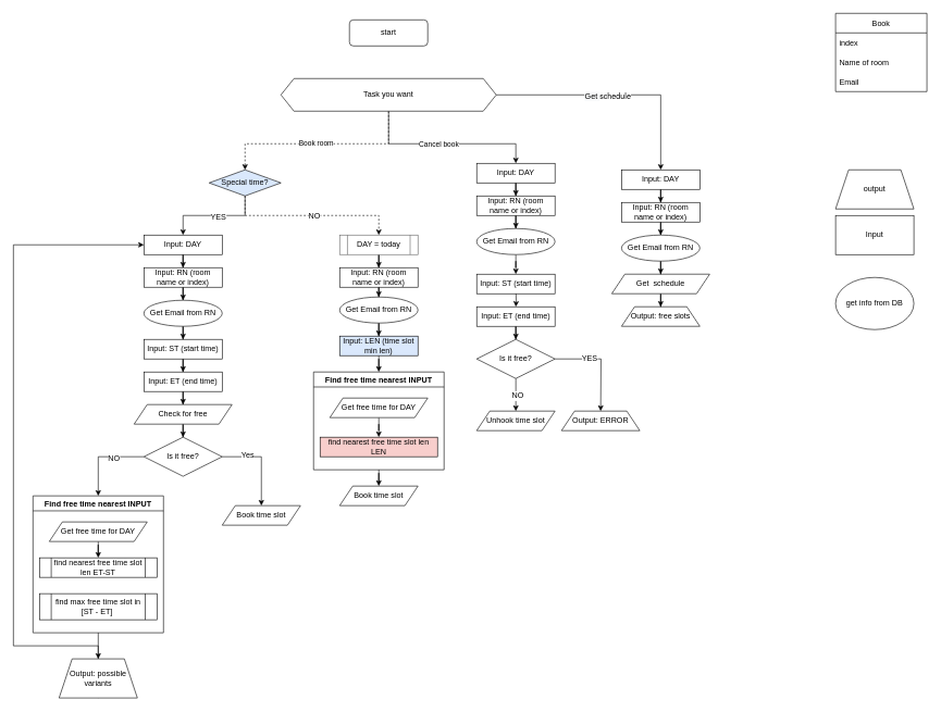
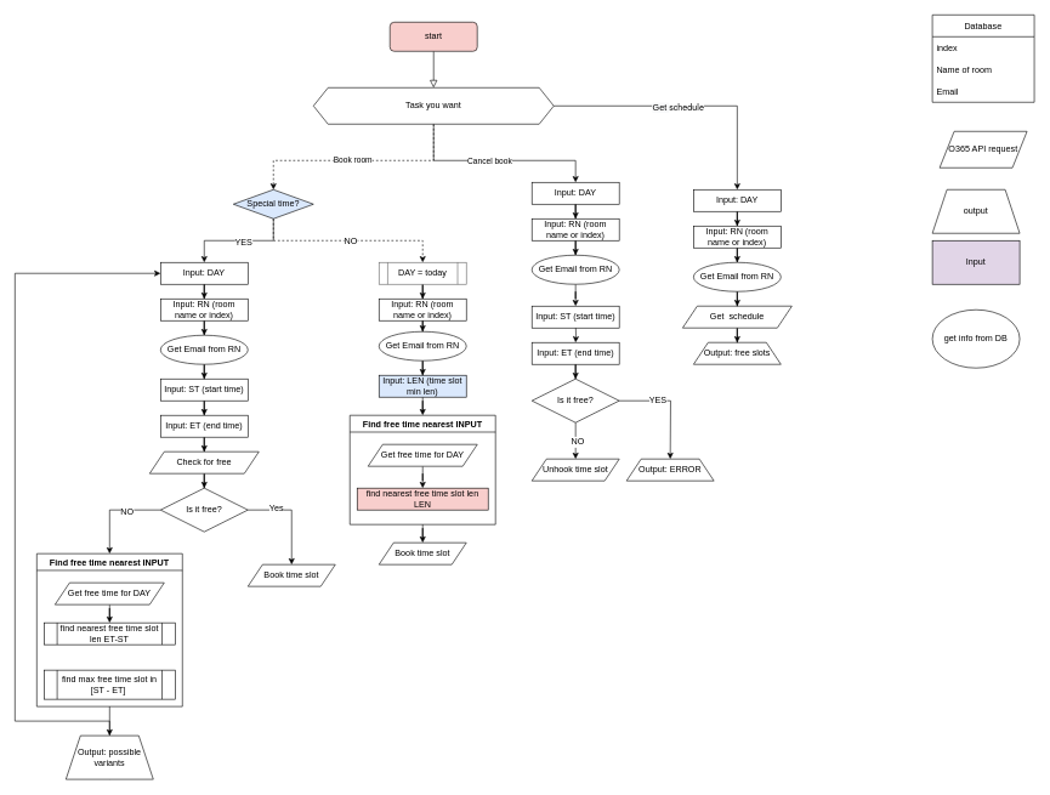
  <mxCell id="0" />
  <mxCell id="1" parent="0" />
- <mxCell id="3" value="start" style="rounded=1;whiteSpace=wrap;html=1;fontSize=12;glass=0;strokeWidth=1;shadow=0;" parent="1" vertex="1"><mxGeometry x="535" y="30" width="120" height="40" as="geometry" /></mxCell>
+ <mxCell id="2" value="" style="rounded=0;html=1;jettySize=auto;orthogonalLoop=1;fontSize=11;endArrow=block;endFill=0;endSize=8;strokeWidth=1;shadow=0;labelBackgroundColor=none;edgeStyle=orthogonalEdgeStyle;" parent="1" source="3" target="10" edge="1"><mxGeometry relative="1" as="geometry" /></mxCell>
+ <mxCell id="3" value="start" style="rounded=1;whiteSpace=wrap;html=1;fontSize=12;glass=0;strokeWidth=1;shadow=0;fillColor=#f8cecc;" parent="1" vertex="1"><mxGeometry x="535" y="30" width="120" height="40" as="geometry" /></mxCell>
  <mxCell id="4" style="edgeStyle=orthogonalEdgeStyle;rounded=0;orthogonalLoop=1;jettySize=auto;html=1;entryX=0.5;entryY=0;entryDx=0;entryDy=0;dashed=1;" edge="1" parent="1" source="10" target="19"><mxGeometry relative="1" as="geometry"><mxPoint x="370" y="250" as="targetPoint" /><Array as="points"><mxPoint x="595" y="220" /><mxPoint x="375" y="220" /></Array></mxGeometry></mxCell>
  <mxCell id="5" value="Book room" style="edgeLabel;html=1;align=center;verticalAlign=middle;resizable=0;points=[];fontColor=default;" vertex="1" connectable="0" parent="4"><mxGeometry x="0.043" y="-1" relative="1" as="geometry"><mxPoint as="offset" /></mxGeometry></mxCell>
  <mxCell id="6" style="edgeStyle=orthogonalEdgeStyle;rounded=0;orthogonalLoop=1;jettySize=auto;html=1;entryX=0.5;entryY=0;entryDx=0;entryDy=0;" edge="1" parent="1" source="10" target="56"><mxGeometry relative="1" as="geometry"><mxPoint x="780" y="260" as="targetPoint" /><Array as="points"><mxPoint x="595" y="220" /><mxPoint x="790" y="220" /></Array></mxGeometry></mxCell>
  <mxCell id="7" value="Cancel book" style="edgeLabel;html=1;align=center;verticalAlign=middle;resizable=0;points=[];fontColor=default;" vertex="1" connectable="0" parent="6"><mxGeometry x="-0.057" y="1" relative="1" as="geometry"><mxPoint x="-4" y="1" as="offset" /></mxGeometry></mxCell>
  <mxCell id="8" style="edgeStyle=orthogonalEdgeStyle;rounded=0;orthogonalLoop=1;jettySize=auto;html=1;entryX=0.5;entryY=0;entryDx=0;entryDy=0;fontSize=12;" edge="1" parent="1" source="10" target="75"><mxGeometry relative="1" as="geometry" /></mxCell>
  <mxCell id="9" value="&lt;span style=&quot;background-color: rgb(248, 249, 250);&quot;&gt;Get&amp;nbsp;&lt;/span&gt;&lt;span style=&quot;font-family: &amp;quot;Helvetica Neue&amp;quot;;&quot;&gt;schedule&lt;/span&gt;" style="edgeLabel;html=1;align=center;verticalAlign=middle;resizable=0;points=[];fontSize=12;" vertex="1" connectable="0" parent="8"><mxGeometry x="-0.074" y="-1" relative="1" as="geometry"><mxPoint as="offset" /></mxGeometry></mxCell>
  <mxCell id="10" value="Task you want" style="shape=hexagon;perimeter=hexagonPerimeter2;whiteSpace=wrap;html=1;fixedSize=1;shadow=0;fontFamily=Helvetica;fontSize=12;fontColor=default;align=center;strokeColor=default;strokeWidth=1;fillColor=default;" parent="1" vertex="1"><mxGeometry x="430" y="120" width="330" height="50" as="geometry" /></mxCell>
- <mxCell id="11" value="Book" style="swimlane;fontStyle=0;childLayout=stackLayout;horizontal=1;startSize=30;horizontalStack=0;resizeParent=1;resizeParentMax=0;resizeLast=0;collapsible=1;marginBottom=0;" vertex="1" parent="1"><mxGeometry x="1280" y="20" width="140" height="120" as="geometry"><mxRectangle x="650" y="40" width="90" height="30" as="alternateBounds" /></mxGeometry></mxCell>
+ <mxCell id="11" value="Database" style="swimlane;fontStyle=0;childLayout=stackLayout;horizontal=1;startSize=30;horizontalStack=0;resizeParent=1;resizeParentMax=0;resizeLast=0;collapsible=1;marginBottom=0;" vertex="1" parent="1"><mxGeometry x="1280" y="20" width="140" height="120" as="geometry"><mxRectangle x="650" y="40" width="90" height="30" as="alternateBounds" /></mxGeometry></mxCell>
  <mxCell id="12" value="index" style="text;strokeColor=none;fillColor=none;align=left;verticalAlign=middle;spacingLeft=4;spacingRight=4;overflow=hidden;points=[[0,0.5],[1,0.5]];portConstraint=eastwest;rotatable=0;" vertex="1" parent="11"><mxGeometry y="30" width="140" height="30" as="geometry" /></mxCell>
  <mxCell id="13" value="Name of room" style="text;strokeColor=none;fillColor=none;align=left;verticalAlign=middle;spacingLeft=4;spacingRight=4;overflow=hidden;points=[[0,0.5],[1,0.5]];portConstraint=eastwest;rotatable=0;" vertex="1" parent="11"><mxGeometry y="60" width="140" height="30" as="geometry" /></mxCell>
  <mxCell id="14" value="Email" style="text;strokeColor=none;fillColor=none;align=left;verticalAlign=middle;spacingLeft=4;spacingRight=4;overflow=hidden;points=[[0,0.5],[1,0.5]];portConstraint=eastwest;rotatable=0;" vertex="1" parent="11"><mxGeometry y="90" width="140" height="30" as="geometry" /></mxCell>
  <mxCell id="15" style="edgeStyle=orthogonalEdgeStyle;rounded=0;orthogonalLoop=1;jettySize=auto;html=1;entryX=0.5;entryY=0;entryDx=0;entryDy=0;fontSize=12;" edge="1" parent="1" source="19" target="21"><mxGeometry relative="1" as="geometry" /></mxCell>
  <mxCell id="16" value="YES" style="edgeLabel;html=1;align=center;verticalAlign=middle;resizable=0;points=[];fontSize=12;" vertex="1" connectable="0" parent="15"><mxGeometry x="-0.071" y="1" relative="1" as="geometry"><mxPoint as="offset" /></mxGeometry></mxCell>
  <mxCell id="17" style="edgeStyle=orthogonalEdgeStyle;rounded=0;orthogonalLoop=1;jettySize=auto;html=1;entryX=0.5;entryY=0;entryDx=0;entryDy=0;labelBackgroundColor=default;fontSize=12;fontColor=default;dashed=1;" edge="1" parent="1" source="19" target="53"><mxGeometry relative="1" as="geometry"><Array as="points"><mxPoint x="375" y="330" /><mxPoint x="580" y="330" /></Array></mxGeometry></mxCell>
  <mxCell id="18" value="NO" style="edgeLabel;html=1;align=center;verticalAlign=middle;resizable=0;points=[];fontSize=12;fontColor=default;" vertex="1" connectable="0" parent="17"><mxGeometry x="-0.162" y="1" relative="1" as="geometry"><mxPoint x="24" y="1" as="offset" /></mxGeometry></mxCell>
  <mxCell id="19" value="Special time?" style="rhombus;whiteSpace=wrap;html=1;fontSize=12;fillColor=#dae8fc;" vertex="1" parent="1"><mxGeometry x="320" y="260" width="110" height="40" as="geometry" /></mxCell>
  <mxCell id="20" style="edgeStyle=orthogonalEdgeStyle;rounded=0;orthogonalLoop=1;jettySize=auto;html=1;entryX=0.5;entryY=0;entryDx=0;entryDy=0;fontSize=12;" edge="1" parent="1" source="21" target="69"><mxGeometry relative="1" as="geometry" /></mxCell>
  <mxCell id="21" value="Input: DAY" style="rounded=0;whiteSpace=wrap;html=1;fontSize=12;" vertex="1" parent="1"><mxGeometry x="220" y="360" width="120" height="30" as="geometry" /></mxCell>
+ <mxCell id="22" value="O365 API request" style="shape=parallelogram;perimeter=parallelogramPerimeter;whiteSpace=wrap;html=1;fixedSize=1;fontSize=12;" vertex="1" parent="1"><mxGeometry x="1290" y="180" width="120" height="50" as="geometry" /></mxCell>
  <mxCell id="23" value="output" style="shape=trapezoid;perimeter=trapezoidPerimeter;whiteSpace=wrap;html=1;fixedSize=1;fontSize=12;" vertex="1" parent="1"><mxGeometry x="1280" y="260" width="120" height="60" as="geometry" /></mxCell>
- <mxCell id="24" value="Input" style="rounded=0;whiteSpace=wrap;html=1;fontSize=12;" vertex="1" parent="1"><mxGeometry x="1280" y="330" width="120" height="60" as="geometry" /></mxCell>
+ <mxCell id="24" value="Input" style="rounded=0;whiteSpace=wrap;html=1;fontSize=12;fillColor=#e1d5e7;" vertex="1" parent="1"><mxGeometry x="1280" y="330" width="120" height="60" as="geometry" /></mxCell>
  <mxCell id="25" style="edgeStyle=orthogonalEdgeStyle;rounded=0;orthogonalLoop=1;jettySize=auto;html=1;exitX=0.5;exitY=1;exitDx=0;exitDy=0;fontSize=12;" edge="1" parent="1" source="26" target="28"><mxGeometry relative="1" as="geometry" /></mxCell>
  <mxCell id="26" value="Input: ST (start time)" style="rounded=0;whiteSpace=wrap;html=1;fontSize=12;" vertex="1" parent="1"><mxGeometry x="220" y="520" width="120" height="30" as="geometry" /></mxCell>
  <mxCell id="27" style="edgeStyle=orthogonalEdgeStyle;rounded=0;orthogonalLoop=1;jettySize=auto;html=1;fontSize=12;" edge="1" parent="1" source="28" target="35"><mxGeometry relative="1" as="geometry" /></mxCell>
  <mxCell id="28" value="Input: ET (end time)" style="rounded=0;whiteSpace=wrap;html=1;fontSize=12;" vertex="1" parent="1"><mxGeometry x="220" y="570" width="120" height="30" as="geometry" /></mxCell>
  <mxCell id="29" style="edgeStyle=orthogonalEdgeStyle;rounded=0;orthogonalLoop=1;jettySize=auto;html=1;exitX=1;exitY=0.5;exitDx=0;exitDy=0;entryX=0.5;entryY=0;entryDx=0;entryDy=0;fontSize=12;" edge="1" parent="1" source="33" target="36"><mxGeometry relative="1" as="geometry" /></mxCell>
  <mxCell id="30" value="Yes" style="edgeLabel;html=1;align=center;verticalAlign=middle;resizable=0;points=[];fontSize=12;" vertex="1" connectable="0" parent="29"><mxGeometry x="-0.44" y="3" relative="1" as="geometry"><mxPoint as="offset" /></mxGeometry></mxCell>
  <mxCell id="31" style="edgeStyle=orthogonalEdgeStyle;rounded=0;orthogonalLoop=1;jettySize=auto;html=1;entryX=0.5;entryY=0;entryDx=0;entryDy=0;fontSize=12;exitX=0;exitY=0.5;exitDx=0;exitDy=0;" edge="1" parent="1" source="33" target="40"><mxGeometry relative="1" as="geometry" /></mxCell>
  <mxCell id="32" value="NO" style="edgeLabel;html=1;align=center;verticalAlign=middle;resizable=0;points=[];fontSize=12;" vertex="1" connectable="0" parent="31"><mxGeometry x="-0.271" y="2" relative="1" as="geometry"><mxPoint as="offset" /></mxGeometry></mxCell>
  <mxCell id="33" value="Is it free?" style="rhombus;whiteSpace=wrap;html=1;fontSize=12;" vertex="1" parent="1"><mxGeometry x="220" y="670" width="120" height="60" as="geometry" /></mxCell>
  <mxCell id="34" style="edgeStyle=orthogonalEdgeStyle;rounded=0;orthogonalLoop=1;jettySize=auto;html=1;entryX=0.5;entryY=0;entryDx=0;entryDy=0;fontSize=12;" edge="1" parent="1" source="35" target="33"><mxGeometry relative="1" as="geometry" /></mxCell>
  <mxCell id="35" value="Check for free" style="shape=parallelogram;perimeter=parallelogramPerimeter;whiteSpace=wrap;html=1;fixedSize=1;fontFamily=Helvetica;fontSize=12;fontColor=default;align=center;strokeColor=default;fillColor=default;" vertex="1" parent="1"><mxGeometry x="205" y="620" width="150" height="30" as="geometry" /></mxCell>
  <mxCell id="36" value="Book time slot" style="shape=parallelogram;perimeter=parallelogramPerimeter;whiteSpace=wrap;html=1;fixedSize=1;fontSize=12;" vertex="1" parent="1"><mxGeometry x="340" y="775" width="120" height="30" as="geometry" /></mxCell>
  <mxCell id="37" style="edgeStyle=orthogonalEdgeStyle;rounded=0;orthogonalLoop=1;jettySize=auto;html=1;entryX=0;entryY=0.5;entryDx=0;entryDy=0;fontSize=12;exitX=0.5;exitY=1;exitDx=0;exitDy=0;" edge="1" parent="1" source="38" target="21"><mxGeometry relative="1" as="geometry"><Array as="points"><mxPoint x="150" y="990" /><mxPoint x="20" y="990" /><mxPoint x="20" y="375" /></Array></mxGeometry></mxCell>
  <mxCell id="38" value="Output: possible variants" style="shape=trapezoid;perimeter=trapezoidPerimeter;whiteSpace=wrap;html=1;fixedSize=1;fontSize=12;" vertex="1" parent="1"><mxGeometry x="90" y="1010" width="120" height="60" as="geometry" /></mxCell>
  <mxCell id="39" style="edgeStyle=orthogonalEdgeStyle;rounded=0;orthogonalLoop=1;jettySize=auto;html=1;entryX=0.5;entryY=0;entryDx=0;entryDy=0;fontSize=12;" edge="1" parent="1" source="40" target="38"><mxGeometry relative="1" as="geometry" /></mxCell>
  <mxCell id="40" value="Find free time nearest INPUT" style="swimlane;fontSize=12;" vertex="1" parent="1"><mxGeometry x="50" y="760" width="200" height="210" as="geometry" /></mxCell>
  <mxCell id="41" style="edgeStyle=orthogonalEdgeStyle;rounded=0;orthogonalLoop=1;jettySize=auto;html=1;entryX=0.5;entryY=0;entryDx=0;entryDy=0;fontSize=12;" edge="1" parent="40" source="42" target="43"><mxGeometry relative="1" as="geometry" /></mxCell>
  <mxCell id="42" value="Get free time for DAY" style="shape=parallelogram;perimeter=parallelogramPerimeter;whiteSpace=wrap;html=1;fixedSize=1;fontFamily=Helvetica;fontSize=12;fontColor=default;align=center;strokeColor=default;fillColor=default;" vertex="1" parent="40"><mxGeometry x="25" y="40" width="150" height="30" as="geometry" /></mxCell>
  <mxCell id="43" value="find nearest free time slot len ET-ST" style="shape=process;whiteSpace=wrap;html=1;backgroundOutline=1;fontFamily=Helvetica;fontSize=12;fontColor=default;align=center;strokeColor=default;fillColor=default;" vertex="1" parent="40"><mxGeometry x="10" y="95" width="180" height="30" as="geometry" /></mxCell>
- <mxCell id="44" value="find max free time slot in [ST - ET]&amp;nbsp;" style="shape=process;whiteSpace=wrap;html=1;backgroundOutline=1;fontFamily=Helvetica;fontSize=12;fontColor=default;align=center;strokeColor=default;fillColor=default;" vertex="1" parent="40"><mxGeometry x="10" y="150" width="180" height="40" as="geometry" /></mxCell>
+ <mxCell id="44" value="find max free time slot in [ST - ET]&amp;nbsp;" style="shape=process;whiteSpace=wrap;html=1;backgroundOutline=1;fontFamily=Helvetica;fontSize=12;fontColor=default;align=center;strokeColor=default;fillColor=default;" vertex="1" parent="40"><mxGeometry x="10" y="160" width="180" height="40" as="geometry" /></mxCell>
  <mxCell id="45" style="edgeStyle=orthogonalEdgeStyle;rounded=0;orthogonalLoop=1;jettySize=auto;html=1;entryX=0.5;entryY=0;entryDx=0;entryDy=0;labelBackgroundColor=default;fontSize=12;fontColor=default;" edge="1" parent="1" source="46" target="48"><mxGeometry relative="1" as="geometry" /></mxCell>
  <mxCell id="46" value="Input: LEN (time slot min len)" style="rounded=0;whiteSpace=wrap;html=1;fontSize=12;fillColor=#dae8fc;" vertex="1" parent="1"><mxGeometry x="520" y="515" width="120" height="30" as="geometry" /></mxCell>
  <mxCell id="47" style="edgeStyle=orthogonalEdgeStyle;rounded=0;orthogonalLoop=1;jettySize=auto;html=1;entryX=0.5;entryY=0;entryDx=0;entryDy=0;labelBackgroundColor=default;fontSize=12;fontColor=default;" edge="1" parent="1" source="48" target="54"><mxGeometry relative="1" as="geometry" /></mxCell>
  <mxCell id="48" value="Find free time nearest INPUT" style="swimlane;fontSize=12;" vertex="1" parent="1"><mxGeometry x="480" y="570" width="200" height="150" as="geometry" /></mxCell>
  <mxCell id="49" value="find nearest free time slot len LEN" style="rounded=0;whiteSpace=wrap;html=1;fontSize=12;fillColor=#f8cecc;" vertex="1" parent="48"><mxGeometry x="10" y="100" width="180" height="30" as="geometry" /></mxCell>
  <mxCell id="50" style="edgeStyle=orthogonalEdgeStyle;rounded=0;orthogonalLoop=1;jettySize=auto;html=1;entryX=0.5;entryY=0;entryDx=0;entryDy=0;labelBackgroundColor=default;fontSize=12;fontColor=default;" edge="1" parent="48" source="51" target="49"><mxGeometry relative="1" as="geometry" /></mxCell>
  <mxCell id="51" value="Get free time for DAY" style="shape=parallelogram;perimeter=parallelogramPerimeter;whiteSpace=wrap;html=1;fixedSize=1;fontFamily=Helvetica;fontSize=12;align=center;" vertex="1" parent="48"><mxGeometry x="25" y="40" width="150" height="30" as="geometry" /></mxCell>
  <mxCell id="52" style="edgeStyle=orthogonalEdgeStyle;rounded=0;orthogonalLoop=1;jettySize=auto;html=1;entryX=0.5;entryY=0;entryDx=0;entryDy=0;labelBackgroundColor=default;fontSize=12;fontColor=default;" edge="1" parent="1" source="53" target="71"><mxGeometry relative="1" as="geometry" /></mxCell>
  <mxCell id="53" value="DAY = today" style="shape=process;whiteSpace=wrap;html=1;backgroundOutline=1;fontFamily=Helvetica;fontSize=12;fontColor=default;align=center;strokeColor=#666666;fillColor=default;" vertex="1" parent="1"><mxGeometry x="520" y="360" width="120" height="30" as="geometry" /></mxCell>
  <mxCell id="54" value="Book time slot" style="shape=parallelogram;perimeter=parallelogramPerimeter;whiteSpace=wrap;html=1;fixedSize=1;fontSize=12;" vertex="1" parent="1"><mxGeometry x="520" y="745" width="120" height="30" as="geometry" /></mxCell>
  <mxCell id="55" style="edgeStyle=orthogonalEdgeStyle;rounded=0;orthogonalLoop=1;jettySize=auto;html=1;entryX=0.5;entryY=0;entryDx=0;entryDy=0;fontSize=12;" edge="1" parent="1" source="56" target="73"><mxGeometry relative="1" as="geometry" /></mxCell>
  <mxCell id="56" value="Input: DAY" style="rounded=0;whiteSpace=wrap;html=1;fontSize=12;" vertex="1" parent="1"><mxGeometry x="730" y="250" width="120" height="30" as="geometry" /></mxCell>
  <mxCell id="57" style="edgeStyle=orthogonalEdgeStyle;rounded=0;orthogonalLoop=1;jettySize=auto;html=1;exitX=0.5;exitY=1;exitDx=0;exitDy=0;fontSize=12;" edge="1" parent="1" target="60"><mxGeometry relative="1" as="geometry"><mxPoint x="790" y="440" as="sourcePoint" /></mxGeometry></mxCell>
  <mxCell id="58" value="Input: ST (start time)" style="rounded=0;whiteSpace=wrap;html=1;fontSize=12;" vertex="1" parent="1"><mxGeometry x="730" y="420" width="120" height="30" as="geometry" /></mxCell>
  <mxCell id="59" style="edgeStyle=orthogonalEdgeStyle;rounded=0;orthogonalLoop=1;jettySize=auto;html=1;entryX=0.5;entryY=0;entryDx=0;entryDy=0;fontSize=12;" edge="1" parent="1" source="60" target="65"><mxGeometry relative="1" as="geometry" /></mxCell>
  <mxCell id="60" value="Input: ET (end time)" style="rounded=0;whiteSpace=wrap;html=1;fontSize=12;" vertex="1" parent="1"><mxGeometry x="730" y="470" width="120" height="30" as="geometry" /></mxCell>
  <mxCell id="61" style="edgeStyle=orthogonalEdgeStyle;rounded=0;orthogonalLoop=1;jettySize=auto;html=1;entryX=0.5;entryY=0;entryDx=0;entryDy=0;fontSize=12;" edge="1" parent="1" source="65" target="66"><mxGeometry relative="1" as="geometry" /></mxCell>
  <mxCell id="62" value="NO" style="edgeLabel;html=1;align=center;verticalAlign=middle;resizable=0;points=[];fontSize=12;" vertex="1" connectable="0" parent="61"><mxGeometry x="0.04" y="2" relative="1" as="geometry"><mxPoint as="offset" /></mxGeometry></mxCell>
  <mxCell id="63" style="edgeStyle=orthogonalEdgeStyle;rounded=0;orthogonalLoop=1;jettySize=auto;html=1;entryX=0.5;entryY=0;entryDx=0;entryDy=0;fontSize=12;" edge="1" parent="1" source="65"><mxGeometry relative="1" as="geometry"><mxPoint x="920" y="630" as="targetPoint" /></mxGeometry></mxCell>
  <mxCell id="64" value="YES" style="edgeLabel;html=1;align=center;verticalAlign=middle;resizable=0;points=[];fontSize=12;" vertex="1" connectable="0" parent="63"><mxGeometry x="-0.305" y="2" relative="1" as="geometry"><mxPoint as="offset" /></mxGeometry></mxCell>
  <mxCell id="65" value="Is it free?" style="rhombus;whiteSpace=wrap;html=1;fontSize=12;" vertex="1" parent="1"><mxGeometry x="730" y="520" width="120" height="60" as="geometry" /></mxCell>
  <mxCell id="66" value="Unhook time slot" style="shape=parallelogram;perimeter=parallelogramPerimeter;whiteSpace=wrap;html=1;fixedSize=1;fontSize=12;" vertex="1" parent="1"><mxGeometry x="730" y="630" width="120" height="30" as="geometry" /></mxCell>
  <mxCell id="67" value="Output: ERROR" style="shape=trapezoid;perimeter=trapezoidPerimeter;whiteSpace=wrap;html=1;fixedSize=1;fontSize=12;" vertex="1" parent="1"><mxGeometry x="860" y="630" width="120" height="30" as="geometry" /></mxCell>
  <mxCell id="68" style="edgeStyle=orthogonalEdgeStyle;rounded=0;orthogonalLoop=1;jettySize=auto;html=1;entryX=0.5;entryY=0;entryDx=0;entryDy=0;fontSize=12;" edge="1" parent="1" source="69" target="83"><mxGeometry relative="1" as="geometry" /></mxCell>
  <mxCell id="69" value="Input: RN (room name or index)" style="rounded=0;whiteSpace=wrap;html=1;fontSize=12;" vertex="1" parent="1"><mxGeometry x="220" y="410" width="120" height="30" as="geometry" /></mxCell>
  <mxCell id="70" style="edgeStyle=orthogonalEdgeStyle;rounded=0;orthogonalLoop=1;jettySize=auto;html=1;entryX=0.5;entryY=0;entryDx=0;entryDy=0;fontSize=12;fontColor=default;" edge="1" parent="1" source="71" target="89"><mxGeometry relative="1" as="geometry" /></mxCell>
  <mxCell id="71" value="Input: RN (room name or index)" style="rounded=0;whiteSpace=wrap;html=1;fontSize=12;" vertex="1" parent="1"><mxGeometry x="520" y="410" width="120" height="30" as="geometry" /></mxCell>
  <mxCell id="72" style="edgeStyle=orthogonalEdgeStyle;rounded=0;orthogonalLoop=1;jettySize=auto;html=1;entryX=0.5;entryY=0;entryDx=0;entryDy=0;fontSize=12;" edge="1" parent="1" source="73" target="85"><mxGeometry relative="1" as="geometry" /></mxCell>
  <mxCell id="73" value="Input: RN (room name or index)" style="rounded=0;whiteSpace=wrap;html=1;fontSize=12;" vertex="1" parent="1"><mxGeometry x="730" y="300" width="120" height="30" as="geometry" /></mxCell>
  <mxCell id="74" style="edgeStyle=orthogonalEdgeStyle;rounded=0;orthogonalLoop=1;jettySize=auto;html=1;entryX=0.5;entryY=0;entryDx=0;entryDy=0;fontSize=12;" edge="1" parent="1" source="75" target="77"><mxGeometry relative="1" as="geometry" /></mxCell>
  <mxCell id="75" value="Input: DAY" style="rounded=0;whiteSpace=wrap;html=1;fontSize=12;" vertex="1" parent="1"><mxGeometry x="952" y="260" width="120" height="30" as="geometry" /></mxCell>
  <mxCell id="76" style="edgeStyle=orthogonalEdgeStyle;rounded=0;orthogonalLoop=1;jettySize=auto;html=1;entryX=0.5;entryY=0;entryDx=0;entryDy=0;fontSize=12;" edge="1" parent="1" source="77" target="87"><mxGeometry relative="1" as="geometry" /></mxCell>
  <mxCell id="77" value="Input: RN (room name or index)" style="rounded=0;whiteSpace=wrap;html=1;fontSize=12;" vertex="1" parent="1"><mxGeometry x="952" y="310" width="120" height="30" as="geometry" /></mxCell>
  <mxCell id="78" value="Output: free slots" style="shape=trapezoid;perimeter=trapezoidPerimeter;whiteSpace=wrap;html=1;fixedSize=1;fontSize=12;" vertex="1" parent="1"><mxGeometry x="952" y="470" width="120" height="30" as="geometry" /></mxCell>
  <mxCell id="79" style="edgeStyle=orthogonalEdgeStyle;rounded=0;orthogonalLoop=1;jettySize=auto;html=1;entryX=0.5;entryY=0;entryDx=0;entryDy=0;fontSize=12;" edge="1" parent="1" source="80" target="78"><mxGeometry relative="1" as="geometry" /></mxCell>
  <mxCell id="80" value="Get &amp;nbsp;schedule" style="shape=parallelogram;perimeter=parallelogramPerimeter;whiteSpace=wrap;html=1;fixedSize=1;fontFamily=Helvetica;fontSize=12;fontColor=default;align=center;strokeColor=default;fillColor=default;" vertex="1" parent="1"><mxGeometry x="937" y="420" width="150" height="30" as="geometry" /></mxCell>
  <mxCell id="81" value="get info from DB" style="ellipse;whiteSpace=wrap;html=1;fontSize=12;" vertex="1" parent="1"><mxGeometry x="1280" y="425" width="120" height="80" as="geometry" /></mxCell>
  <mxCell id="82" style="edgeStyle=orthogonalEdgeStyle;rounded=0;orthogonalLoop=1;jettySize=auto;html=1;entryX=0.5;entryY=0;entryDx=0;entryDy=0;fontSize=12;" edge="1" parent="1" source="83" target="26"><mxGeometry relative="1" as="geometry" /></mxCell>
  <mxCell id="83" value="Get Email from RN" style="ellipse;whiteSpace=wrap;html=1;fontSize=12;" vertex="1" parent="1"><mxGeometry x="220" y="460" width="120" height="40" as="geometry" /></mxCell>
  <mxCell id="84" style="edgeStyle=orthogonalEdgeStyle;rounded=0;orthogonalLoop=1;jettySize=auto;html=1;entryX=0.5;entryY=0;entryDx=0;entryDy=0;fontSize=12;" edge="1" parent="1" source="85" target="58"><mxGeometry relative="1" as="geometry" /></mxCell>
  <mxCell id="85" value="Get Email from RN" style="ellipse;whiteSpace=wrap;html=1;fontSize=12;" vertex="1" parent="1"><mxGeometry x="730" y="350" width="120" height="40" as="geometry" /></mxCell>
  <mxCell id="86" style="edgeStyle=orthogonalEdgeStyle;rounded=0;orthogonalLoop=1;jettySize=auto;html=1;entryX=0.5;entryY=0;entryDx=0;entryDy=0;fontSize=12;" edge="1" parent="1" source="87" target="80"><mxGeometry relative="1" as="geometry" /></mxCell>
  <mxCell id="87" value="Get Email from RN" style="ellipse;whiteSpace=wrap;html=1;fontSize=12;" vertex="1" parent="1"><mxGeometry x="952" y="360" width="120" height="40" as="geometry" /></mxCell>
  <mxCell id="88" style="edgeStyle=orthogonalEdgeStyle;rounded=0;orthogonalLoop=1;jettySize=auto;html=1;entryX=0.5;entryY=0;entryDx=0;entryDy=0;fontSize=12;fontColor=default;" edge="1" parent="1" source="89" target="46"><mxGeometry relative="1" as="geometry" /></mxCell>
  <mxCell id="89" value="Get Email from RN" style="ellipse;whiteSpace=wrap;html=1;fontSize=12;" vertex="1" parent="1"><mxGeometry x="520" y="455" width="120" height="40" as="geometry" /></mxCell>
